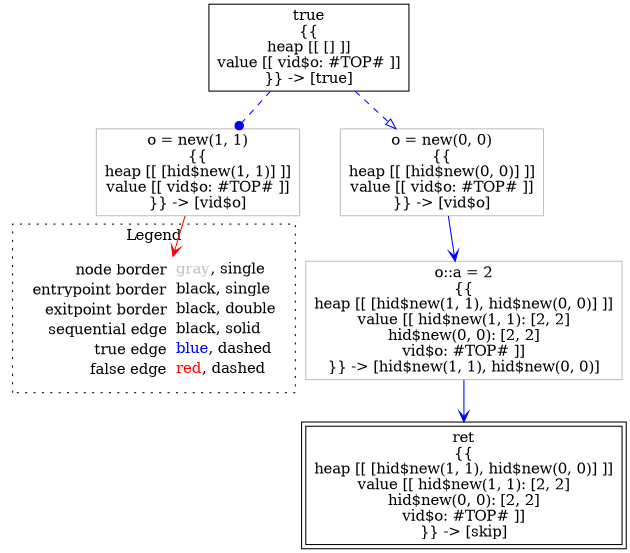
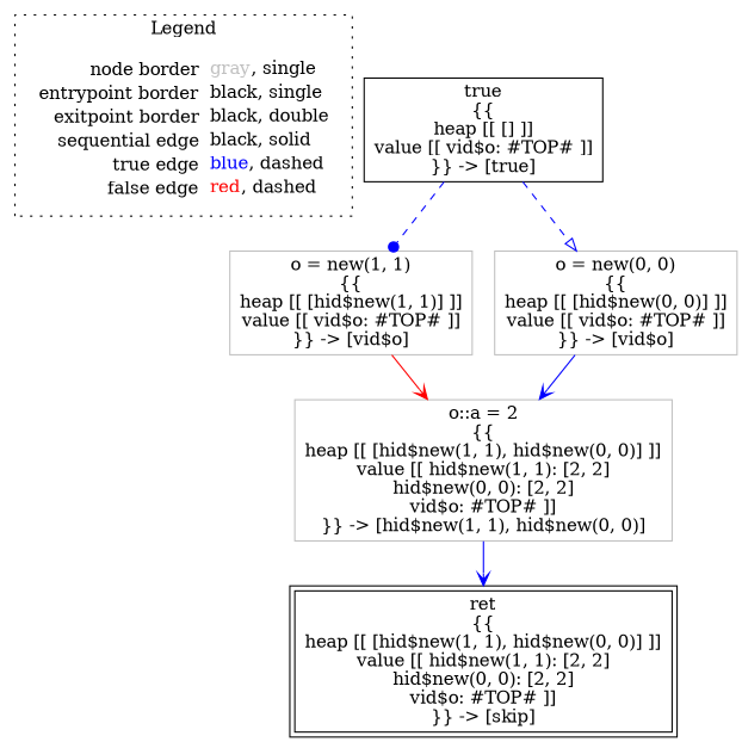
  digraph {
    node [shape=rect color=gray]
    edge [arrowhead=vee color=blue]
    n1 [label=<<table border="0" cellpadding="2" cellspacing="0" cellborder="0"><tr><td align="right">node border&nbsp;</td><td align="left"><font color="gray">gray</font>, single</td></tr><tr><td align="right">entrypoint border&nbsp;</td><td align="left"><font color="black">black</font>, single</td></tr><tr><td align="right">exitpoint border&nbsp;</td><td align="left"><font color="black">black</font>, double</td></tr><tr><td align="right">sequential edge&nbsp;</td><td align="left"><font color="black">black</font>, solid</td></tr><tr><td align="right">true edge&nbsp;</td><td align="left"><font color="blue">blue</font>, dashed</td></tr><tr><td align="right">false edge&nbsp;</td><td align="left"><font color="red">red</font>, dashed</td></tr></table>> shape=plaintext color=""]
    n2 [color=black label=<true<BR/>{{<BR/>heap [[ [] ]]<BR/>value [[ vid$o: #TOP# ]]<BR/>}} -&gt; [true]>]
    n3 [label=<o = new(1, 1)<BR/>{{<BR/>heap [[ [hid$new(1, 1)] ]]<BR/>value [[ vid$o: #TOP# ]]<BR/>}} -&gt; [vid$o]>]
    n4 [label=<o = new(0, 0)<BR/>{{<BR/>heap [[ [hid$new(0, 0)] ]]<BR/>value [[ vid$o: #TOP# ]]<BR/>}} -&gt; [vid$o]>]
    n5 [label=<o::a = 2<BR/>{{<BR/>heap [[ [hid$new(1, 1), hid$new(0, 0)] ]]<BR/>value [[ hid$new(1, 1): [2, 2]<BR/>hid$new(0, 0): [2, 2]<BR/>vid$o: #TOP# ]]<BR/>}} -&gt; [hid$new(1, 1), hid$new(0, 0)]>]
    n6 [color=black label=<ret<BR/>{{<BR/>heap [[ [hid$new(1, 1), hid$new(0, 0)] ]]<BR/>value [[ hid$new(1, 1): [2, 2]<BR/>hid$new(0, 0): [2, 2]<BR/>vid$o: #TOP# ]]<BR/>}} -&gt; [skip]> peripheries=2]
    subgraph cluster_1 {
      label=Legend
      style=dotted
      n1
    }
    n2 -> n3 [arrowhead=dot style=dashed]
    n2 -> n4 [arrowhead=onormal style=dashed]
-   n3 -> n1 [color=red]
+   n3 -> n5 [color=red]
    n4 -> n5
    n5 -> n6
  }
